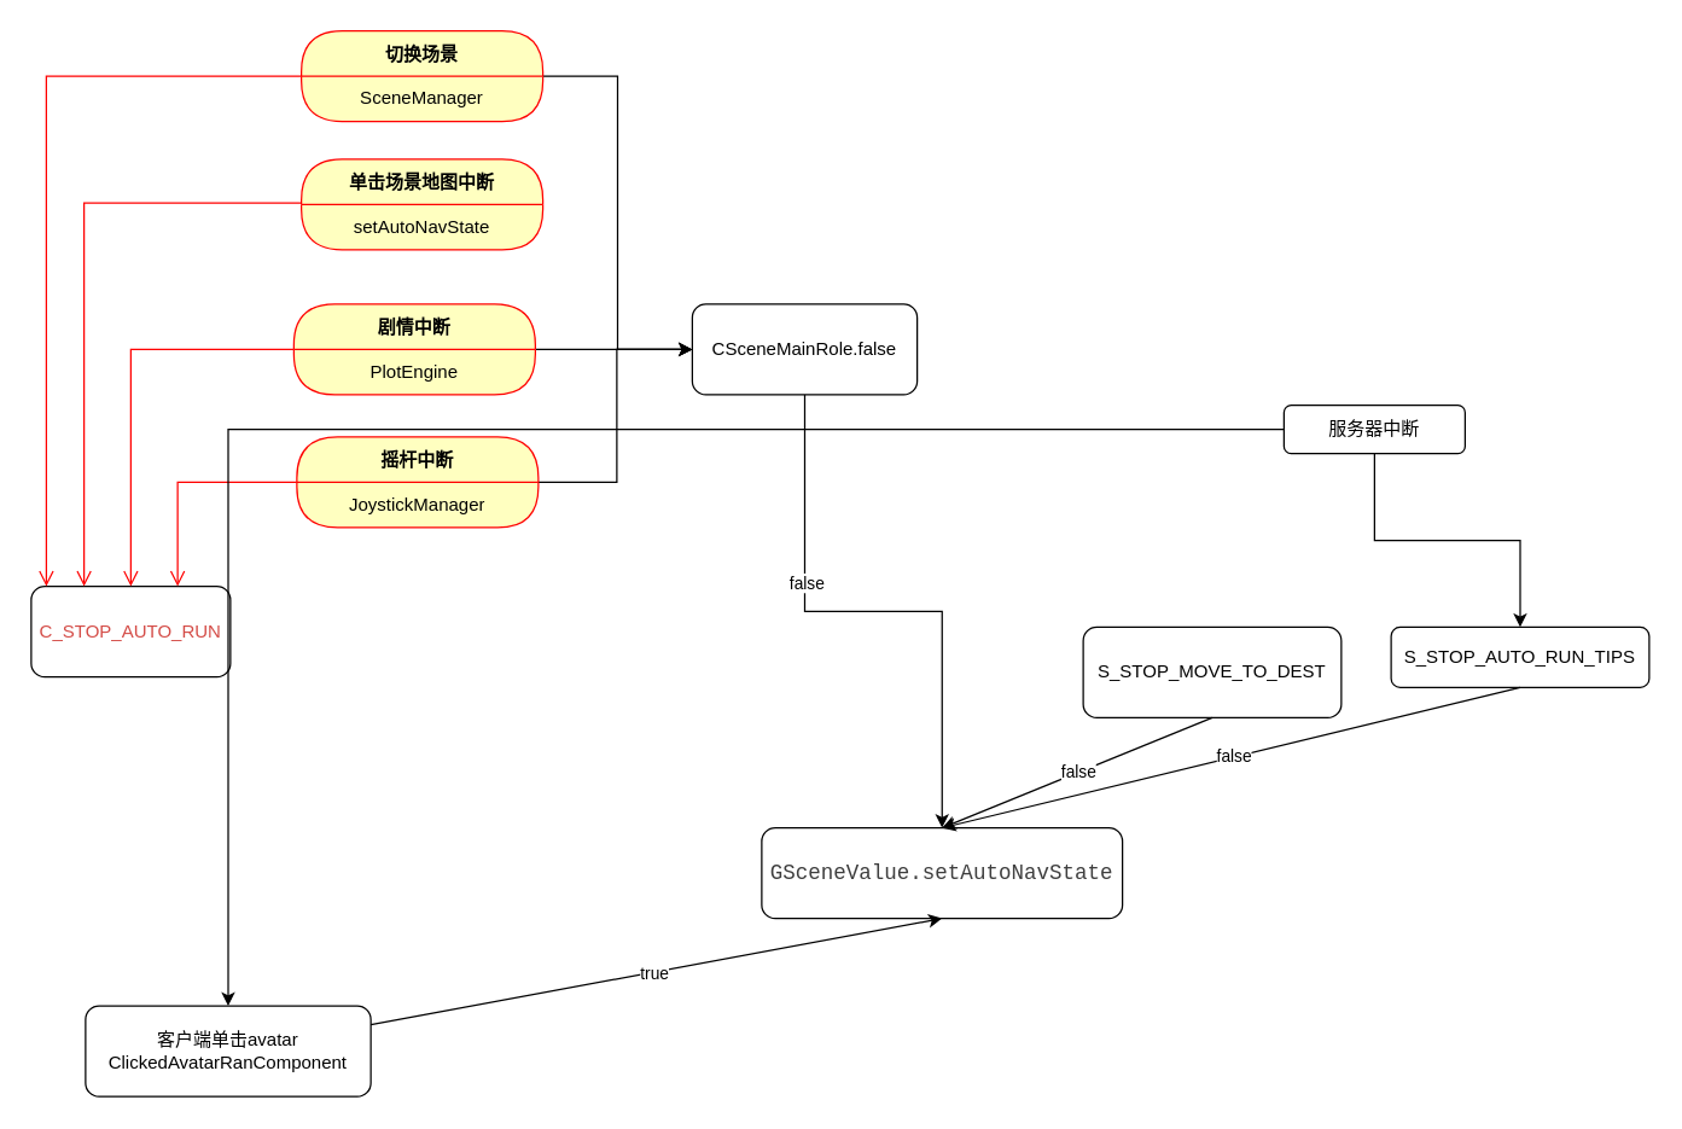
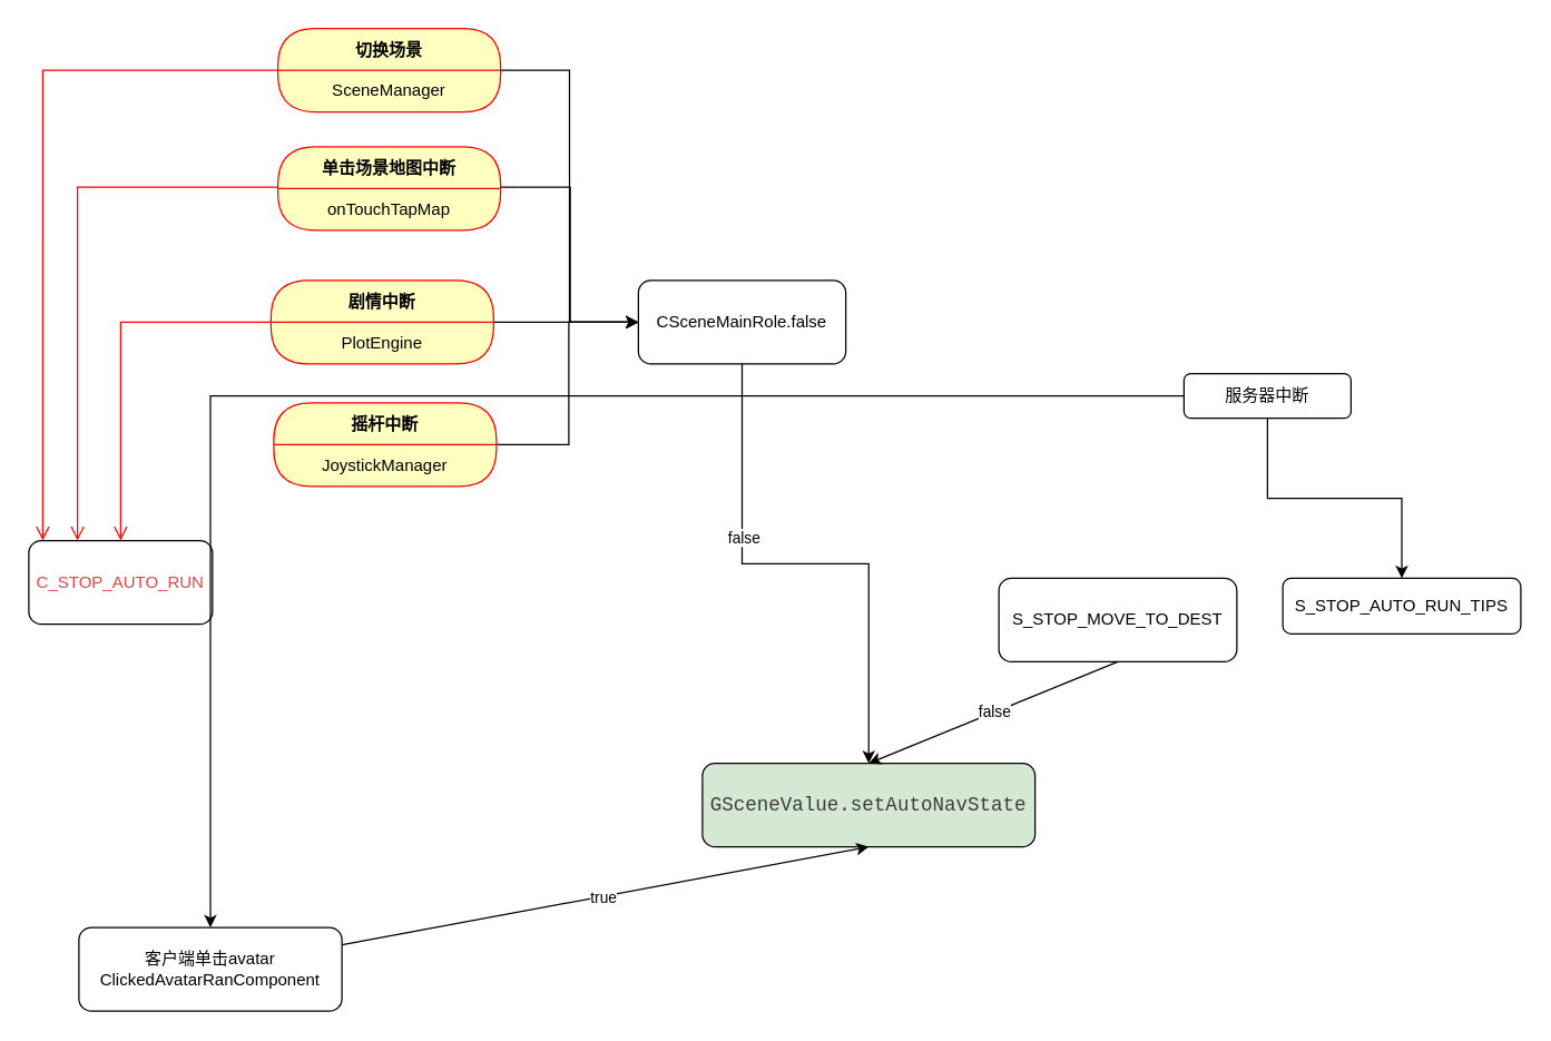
  <mxCell id="0" />
  <mxCell id="1" parent="0" />
  <mxCell id="2" value="&lt;span class=&quot;notion-enable-hover&quot; data-token-index=&quot;0&quot; style=&quot;color:rgba(212, 76, 71, 1);fill:rgba(212, 76, 71, 1);isolation:auto&quot;&gt;C_STOP_AUTO_RUN&lt;/span&gt;" style="rounded=1;whiteSpace=wrap;html=1;" vertex="1" parent="1"><mxGeometry x="20" y="388" width="132" height="60" as="geometry" /></mxCell>
  <mxCell id="3" value="S_STOP_MOVE_TO_DEST" style="rounded=1;whiteSpace=wrap;html=1;" vertex="1" parent="1"><mxGeometry x="717" y="415" width="171" height="60" as="geometry" /></mxCell>
  <mxCell id="4" value="S_STOP_AUTO_RUN_TIPS" style="rounded=1;whiteSpace=wrap;html=1;" vertex="1" parent="1"><mxGeometry x="921" y="415" width="171" height="40" as="geometry" /></mxCell>
- <mxCell id="5" value="&lt;div style=&quot;line-height: 19px; color: rgb(204, 204, 204);&quot;&gt;&lt;font face=&quot;Consolas, Courier New, monospace&quot; color=&quot;#3e3e3e&quot;&gt;&lt;span style=&quot;font-size: 14px; white-space: pre;&quot;&gt;GSceneValue.setAutoNavState&lt;/span&gt;&lt;/font&gt;&lt;/div&gt;" style="rounded=1;whiteSpace=wrap;html=1;" vertex="1" parent="1"><mxGeometry x="504" y="548" width="239" height="60" as="geometry" /></mxCell>
- <mxCell id="6" value="" style="endArrow=classic;html=1;rounded=0;exitX=0.5;exitY=1;exitDx=0;exitDy=0;entryX=0.5;entryY=0;entryDx=0;entryDy=0;" edge="1" parent="1" source="4" target="5"><mxGeometry width="50" height="50" relative="1" as="geometry"><mxPoint x="845" y="381" as="sourcePoint" /><mxPoint x="895" y="331" as="targetPoint" /></mxGeometry></mxCell>
- <mxCell id="7" value="false" style="edgeLabel;html=1;align=center;verticalAlign=middle;resizable=0;points=[];" vertex="1" connectable="0" parent="6"><mxGeometry x="-0.009" y="-1" relative="1" as="geometry"><mxPoint as="offset" /></mxGeometry></mxCell>
+ <mxCell id="5" value="&lt;div style=&quot;line-height: 19px; color: rgb(204, 204, 204);&quot;&gt;&lt;font face=&quot;Consolas, Courier New, monospace&quot; color=&quot;#3e3e3e&quot;&gt;&lt;span style=&quot;font-size: 14px; white-space: pre;&quot;&gt;GSceneValue.setAutoNavState&lt;/span&gt;&lt;/font&gt;&lt;/div&gt;" style="rounded=1;whiteSpace=wrap;html=1;fillColor=#d5e8d4;" vertex="1" parent="1"><mxGeometry x="504" y="548" width="239" height="60" as="geometry" /></mxCell>
  <mxCell id="8" value="" style="endArrow=classic;html=1;rounded=0;exitX=0.5;exitY=1;exitDx=0;exitDy=0;entryX=0.5;entryY=0;entryDx=0;entryDy=0;" edge="1" parent="1" source="3" target="5"><mxGeometry width="50" height="50" relative="1" as="geometry"><mxPoint x="858" y="262" as="sourcePoint" /><mxPoint x="474" y="489" as="targetPoint" /></mxGeometry></mxCell>
  <mxCell id="9" value="false" style="edgeLabel;html=1;align=center;verticalAlign=middle;resizable=0;points=[];" vertex="1" connectable="0" parent="8"><mxGeometry x="-0.009" y="-1" relative="1" as="geometry"><mxPoint as="offset" /></mxGeometry></mxCell>
  <mxCell id="10" style="edgeStyle=orthogonalEdgeStyle;rounded=0;orthogonalLoop=1;jettySize=auto;html=1;" edge="1" parent="1" source="11" target="19"><mxGeometry relative="1" as="geometry"><Array as="points"><mxPoint x="408" y="319" /><mxPoint x="408" y="231" /></Array></mxGeometry></mxCell>
  <mxCell id="11" value="摇杆中断" style="swimlane;fontStyle=1;align=center;verticalAlign=middle;childLayout=stackLayout;horizontal=1;startSize=30;horizontalStack=0;resizeParent=0;resizeLast=1;container=0;fontColor=#000000;collapsible=0;rounded=1;arcSize=30;strokeColor=#ff0000;fillColor=#ffffc0;swimlaneFillColor=#ffffc0;dropTarget=0;" vertex="1" parent="1"><mxGeometry x="196" y="289" width="160" height="60" as="geometry" /></mxCell>
  <mxCell id="12" value="JoystickManager" style="text;html=1;strokeColor=none;fillColor=none;align=center;verticalAlign=middle;spacingLeft=4;spacingRight=4;whiteSpace=wrap;overflow=hidden;rotatable=0;fontColor=#000000;" vertex="1" parent="11"><mxGeometry y="30" width="160" height="30" as="geometry" /></mxCell>
- <mxCell id="13" value="" style="edgeStyle=orthogonalEdgeStyle;html=1;verticalAlign=bottom;endArrow=open;endSize=8;strokeColor=#ff0000;rounded=0;" edge="1" source="11" parent="1" target="2"><mxGeometry relative="1" as="geometry"><mxPoint x="106" y="382" as="targetPoint" /><Array as="points"><mxPoint x="117" y="319" /></Array></mxGeometry></mxCell>
  <mxCell id="14" style="edgeStyle=orthogonalEdgeStyle;rounded=0;orthogonalLoop=1;jettySize=auto;html=1;" edge="1" parent="1" source="16" target="32"><mxGeometry relative="1" as="geometry" /></mxCell>
  <mxCell id="15" style="edgeStyle=orthogonalEdgeStyle;rounded=0;orthogonalLoop=1;jettySize=auto;html=1;" edge="1" parent="1" source="16" target="4"><mxGeometry relative="1" as="geometry" /></mxCell>
  <mxCell id="16" value="服务器中断" style="whiteSpace=wrap;html=1;rounded=1;" vertex="1" parent="1"><mxGeometry x="850" y="268" width="120" height="32" as="geometry" /></mxCell>
  <mxCell id="17" style="edgeStyle=orthogonalEdgeStyle;rounded=0;orthogonalLoop=1;jettySize=auto;html=1;" edge="1" parent="1" source="19" target="5"><mxGeometry relative="1" as="geometry" /></mxCell>
  <mxCell id="18" value="false" style="edgeLabel;html=1;align=center;verticalAlign=middle;resizable=0;points=[];" vertex="1" connectable="0" parent="17"><mxGeometry x="-0.342" y="1" relative="1" as="geometry"><mxPoint as="offset" /></mxGeometry></mxCell>
  <mxCell id="19" value="CSceneMainRole.false" style="rounded=1;whiteSpace=wrap;html=1;" vertex="1" parent="1"><mxGeometry x="458" y="201" width="149" height="60" as="geometry" /></mxCell>
  <mxCell id="20" style="edgeStyle=orthogonalEdgeStyle;rounded=0;orthogonalLoop=1;jettySize=auto;html=1;" edge="1" parent="1" source="21" target="19"><mxGeometry relative="1" as="geometry" /></mxCell>
  <mxCell id="21" value="剧情中断" style="swimlane;fontStyle=1;align=center;verticalAlign=middle;childLayout=stackLayout;horizontal=1;startSize=30;horizontalStack=0;resizeParent=0;resizeLast=1;container=0;fontColor=#000000;collapsible=0;rounded=1;arcSize=30;strokeColor=#ff0000;fillColor=#ffffc0;swimlaneFillColor=#ffffc0;dropTarget=0;" vertex="1" parent="1"><mxGeometry x="194" y="201" width="160" height="60" as="geometry" /></mxCell>
  <mxCell id="22" value="PlotEngine" style="text;html=1;strokeColor=none;fillColor=none;align=center;verticalAlign=middle;spacingLeft=4;spacingRight=4;whiteSpace=wrap;overflow=hidden;rotatable=0;fontColor=#000000;" vertex="1" parent="21"><mxGeometry y="30" width="160" height="30" as="geometry" /></mxCell>
  <mxCell id="23" value="" style="edgeStyle=orthogonalEdgeStyle;html=1;verticalAlign=bottom;endArrow=open;endSize=8;strokeColor=#ff0000;rounded=0;" edge="1" source="21" parent="1" target="2"><mxGeometry relative="1" as="geometry"><mxPoint x="142" y="190" as="targetPoint" /><Array as="points"><mxPoint x="86" y="231" /></Array></mxGeometry></mxCell>
+ <mxCell id="24" style="edgeStyle=orthogonalEdgeStyle;rounded=0;orthogonalLoop=1;jettySize=auto;html=1;" edge="1" parent="1" source="25" target="19"><mxGeometry relative="1" as="geometry"><Array as="points"><mxPoint x="409" y="134" /><mxPoint x="409" y="231" /></Array></mxGeometry></mxCell>
  <mxCell id="25" value="单击场景地图中断" style="swimlane;fontStyle=1;align=center;verticalAlign=middle;childLayout=stackLayout;horizontal=1;startSize=30;horizontalStack=0;resizeParent=0;resizeLast=1;container=0;fontColor=#000000;collapsible=0;rounded=1;arcSize=30;strokeColor=#ff0000;fillColor=#ffffc0;swimlaneFillColor=#ffffc0;dropTarget=0;" vertex="1" parent="1"><mxGeometry x="199" y="105" width="160" height="60" as="geometry" /></mxCell>
- <mxCell id="26" value="setAutoNavState" style="text;html=1;strokeColor=none;fillColor=none;align=center;verticalAlign=middle;spacingLeft=4;spacingRight=4;whiteSpace=wrap;overflow=hidden;rotatable=0;fontColor=#000000;" vertex="1" parent="25"><mxGeometry y="30" width="160" height="30" as="geometry" /></mxCell>
+ <mxCell id="26" value="onTouchTapMap" style="text;html=1;strokeColor=none;fillColor=none;align=center;verticalAlign=middle;spacingLeft=4;spacingRight=4;whiteSpace=wrap;overflow=hidden;rotatable=0;fontColor=#000000;" vertex="1" parent="25"><mxGeometry y="30" width="160" height="30" as="geometry" /></mxCell>
  <mxCell id="27" value="" style="edgeStyle=orthogonalEdgeStyle;html=1;verticalAlign=bottom;endArrow=open;endSize=8;strokeColor=#ff0000;rounded=0;" edge="1" source="25" parent="1" target="2"><mxGeometry relative="1" as="geometry"><mxPoint x="142" y="178" as="targetPoint" /><Array as="points"><mxPoint x="55" y="134" /></Array></mxGeometry></mxCell>
  <mxCell id="28" style="edgeStyle=orthogonalEdgeStyle;rounded=0;orthogonalLoop=1;jettySize=auto;html=1;entryX=0;entryY=0.5;entryDx=0;entryDy=0;" edge="1" parent="1" source="29" target="19"><mxGeometry relative="1" as="geometry" /></mxCell>
  <mxCell id="29" value="切换场景" style="swimlane;fontStyle=1;align=center;verticalAlign=middle;childLayout=stackLayout;horizontal=1;startSize=30;horizontalStack=0;resizeParent=0;resizeLast=1;container=0;fontColor=#000000;collapsible=0;rounded=1;arcSize=30;strokeColor=#ff0000;fillColor=#ffffc0;swimlaneFillColor=#ffffc0;dropTarget=0;" vertex="1" parent="1"><mxGeometry x="199" y="20" width="160" height="60" as="geometry" /></mxCell>
  <mxCell id="30" value="SceneManager" style="text;html=1;strokeColor=none;fillColor=none;align=center;verticalAlign=middle;spacingLeft=4;spacingRight=4;whiteSpace=wrap;overflow=hidden;rotatable=0;fontColor=#000000;" vertex="1" parent="29"><mxGeometry y="30" width="160" height="30" as="geometry" /></mxCell>
  <mxCell id="31" value="" style="edgeStyle=orthogonalEdgeStyle;html=1;verticalAlign=bottom;endArrow=open;endSize=8;strokeColor=#ff0000;rounded=0;entryX=0.076;entryY=0;entryDx=0;entryDy=0;entryPerimeter=0;" edge="1" source="29" parent="1" target="2"><mxGeometry relative="1" as="geometry"><mxPoint x="279" y="140" as="targetPoint" /></mxGeometry></mxCell>
  <mxCell id="32" value="客户端单击avatar&lt;br&gt;ClickedAvatarRanComponent" style="rounded=1;whiteSpace=wrap;html=1;" vertex="1" parent="1"><mxGeometry x="56" y="666" width="189" height="60" as="geometry" /></mxCell>
  <mxCell id="33" value="" style="endArrow=classic;html=1;rounded=0;entryX=0.5;entryY=1;entryDx=0;entryDy=0;" edge="1" parent="1" source="32" target="5"><mxGeometry width="50" height="50" relative="1" as="geometry"><mxPoint x="813" y="485" as="sourcePoint" /><mxPoint x="634" y="558" as="targetPoint" /></mxGeometry></mxCell>
  <mxCell id="34" value="true" style="edgeLabel;html=1;align=center;verticalAlign=middle;resizable=0;points=[];" vertex="1" connectable="0" parent="33"><mxGeometry x="-0.009" y="-1" relative="1" as="geometry"><mxPoint as="offset" /></mxGeometry></mxCell>
